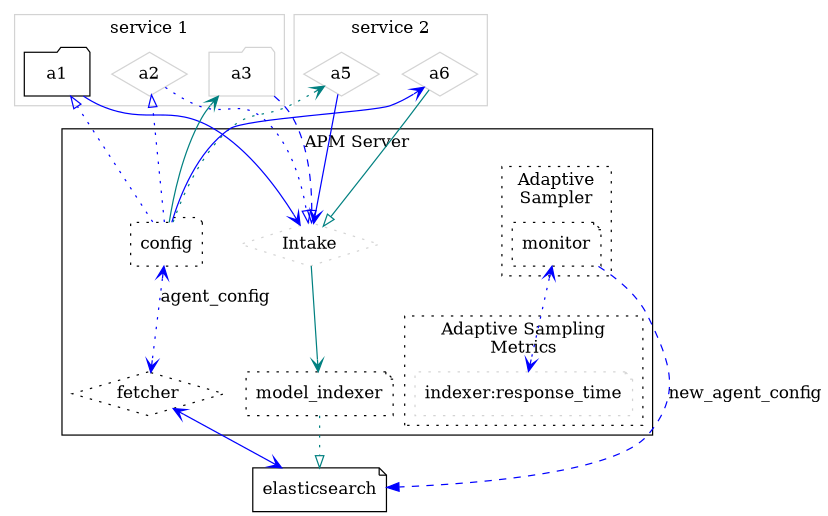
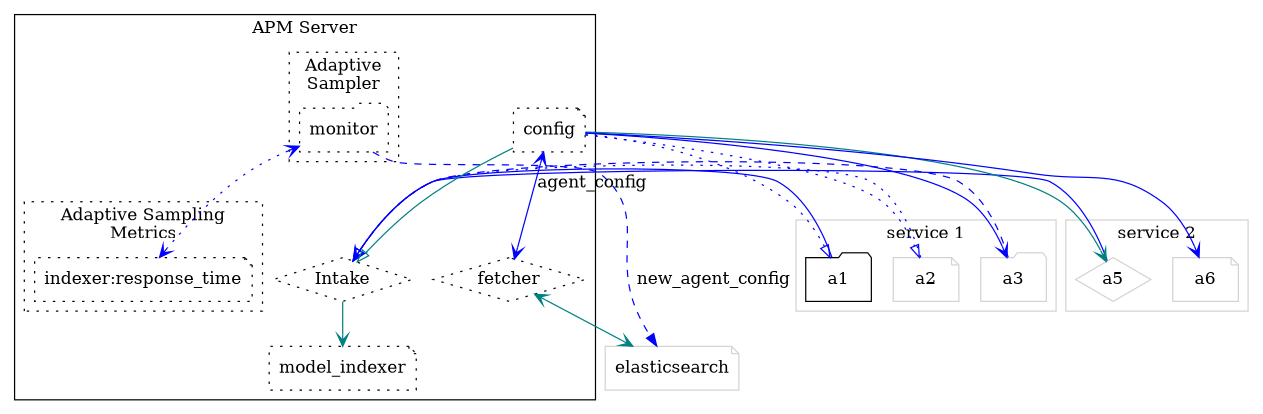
  digraph {
    compound=true
    node [shape=note]
    edge [arrowhead=vee arrowtail=open color=blue style=solid]
    a1 [color=black shape=folder]
-   a2 [color=lightgrey shape=diamond]
+   a2 [color=lightgrey]
    a3 [color=lightgrey shape=folder]
    a5 [color=lightgrey shape=diamond]
-   a6 [color=lightgrey shape=diamond]
-   "indexer:response_time" [style=dotted color=lightgrey]
-   monitor [style=dotted]
-   Intake [shape=diamond style=dotted color=lightgrey]
+   a6 [color=lightgrey]
+   "indexer:response_time" [style=dotted]
+   monitor [shape=folder style=dotted]
+   Intake [shape=diamond style=dotted]
    model_indexer [style=dotted]
-   config [shape=folder style=dotted]
+   config [style=dotted]
    fetcher [shape=diamond style=dotted]
-   elasticsearch
+   elasticsearch [color=lightgrey]
    subgraph cluster_1 {
      color=lightgrey
      label="service 1"
      a1
      a2
      a3
    }
    subgraph cluster_2 {
      color=lightgrey
      label="service 2"
      a5
      a6
    }
    subgraph cluster_3 {
      label="APM Server"
      Intake
      model_indexer
      config
      fetcher
      subgraph cluster_4 {
        label="Adaptive Sampling\nMetrics"
        style=dotted
        "indexer:response_time"
      }
      subgraph cluster_5 {
        label="Adaptive\nSampler"
        style=dotted
        monitor
      }
    }
    a1 -> Intake
    a2 -> Intake [arrowhead=onormal style=dotted]
    a3 -> Intake [arrowhead=onormal style=dashed]
    a5 -> Intake
-   a6 -> Intake [arrowhead=onormal color=teal]
+   config -> Intake [arrowhead=onormal color=teal]
    monitor -> "indexer:response_time" [arrowhead=open dir=both style=dotted]
    monitor -> elasticsearch [arrowhead=normal label=new_agent_config style=dashed]
    Intake -> model_indexer [color=teal]
-   model_indexer -> elasticsearch [arrowhead=onormal color=teal style=dotted]
    config -> a1 [arrowhead=onormal style=dotted]
    config -> a2 [arrowhead=onormal style=dotted]
-   config -> a3 [color=teal]
-   config -> a5 [color=teal style=dotted]
+   config -> a3
+   config -> a5 [color=teal]
    config -> a6
-   config -> fetcher [arrowhead=open dir=both label=agent_config style=dotted]
-   fetcher -> elasticsearch [arrowhead=open dir=both]
+   config -> fetcher [arrowhead=open dir=both label=agent_config]
+   fetcher -> elasticsearch [arrowhead=open color=teal dir=both]
  }
